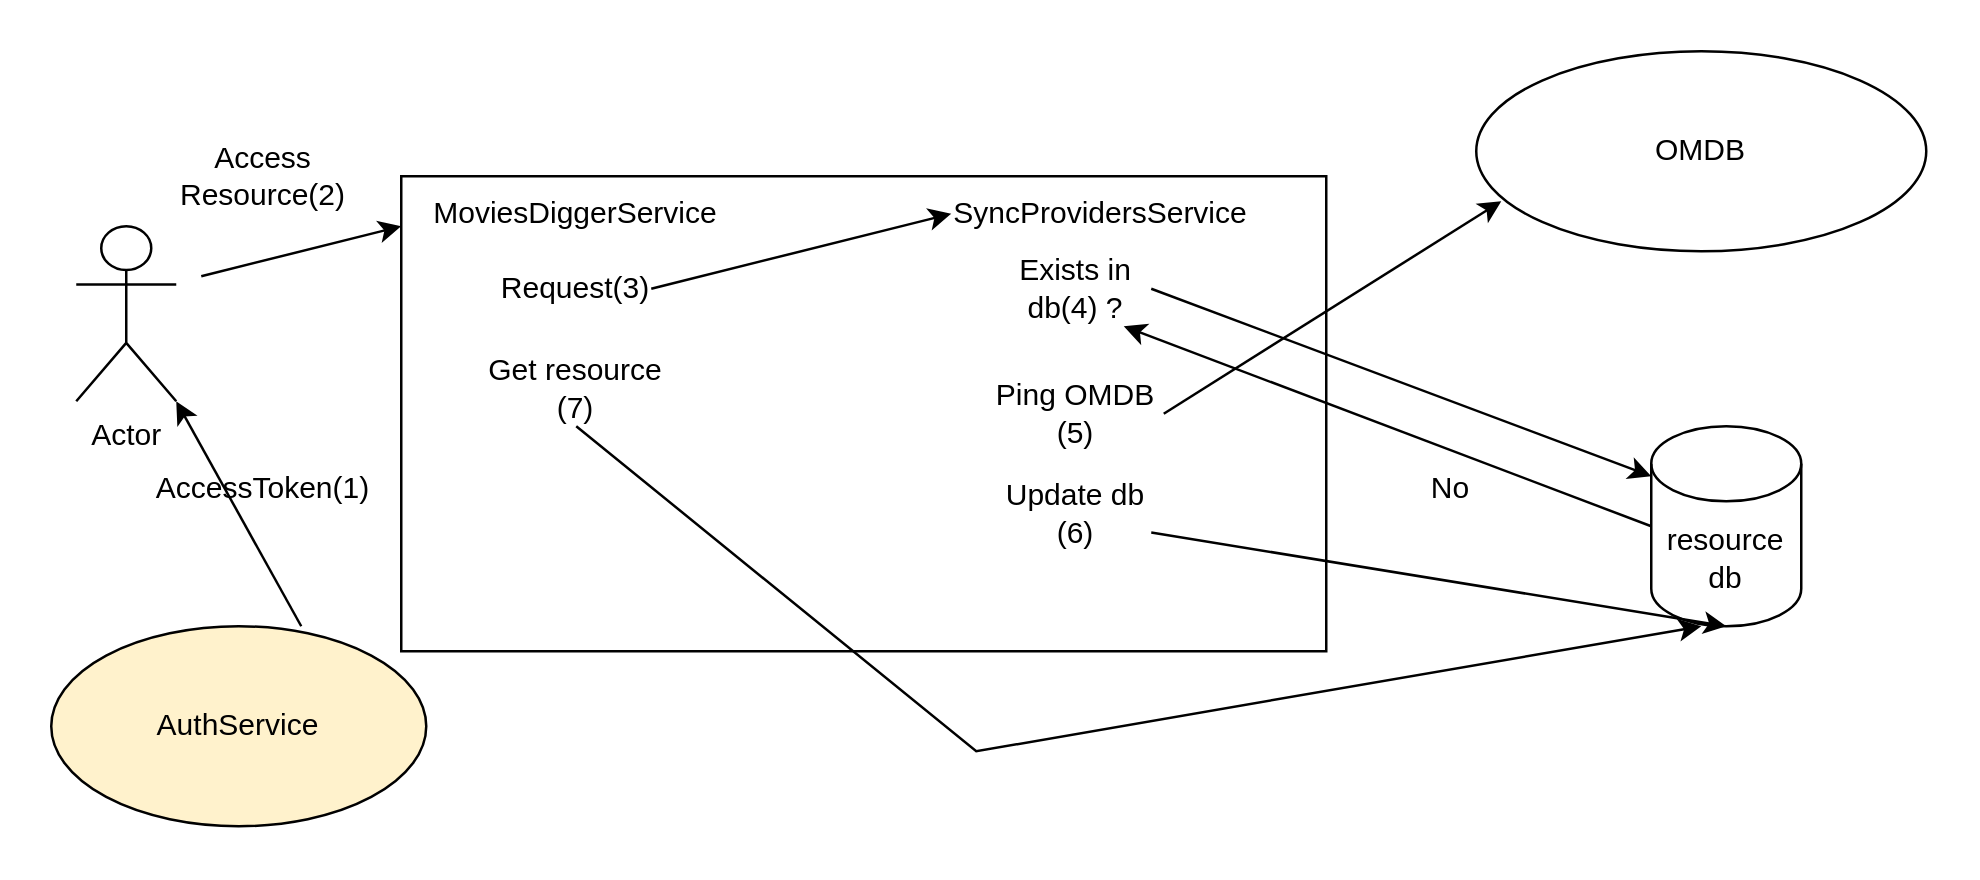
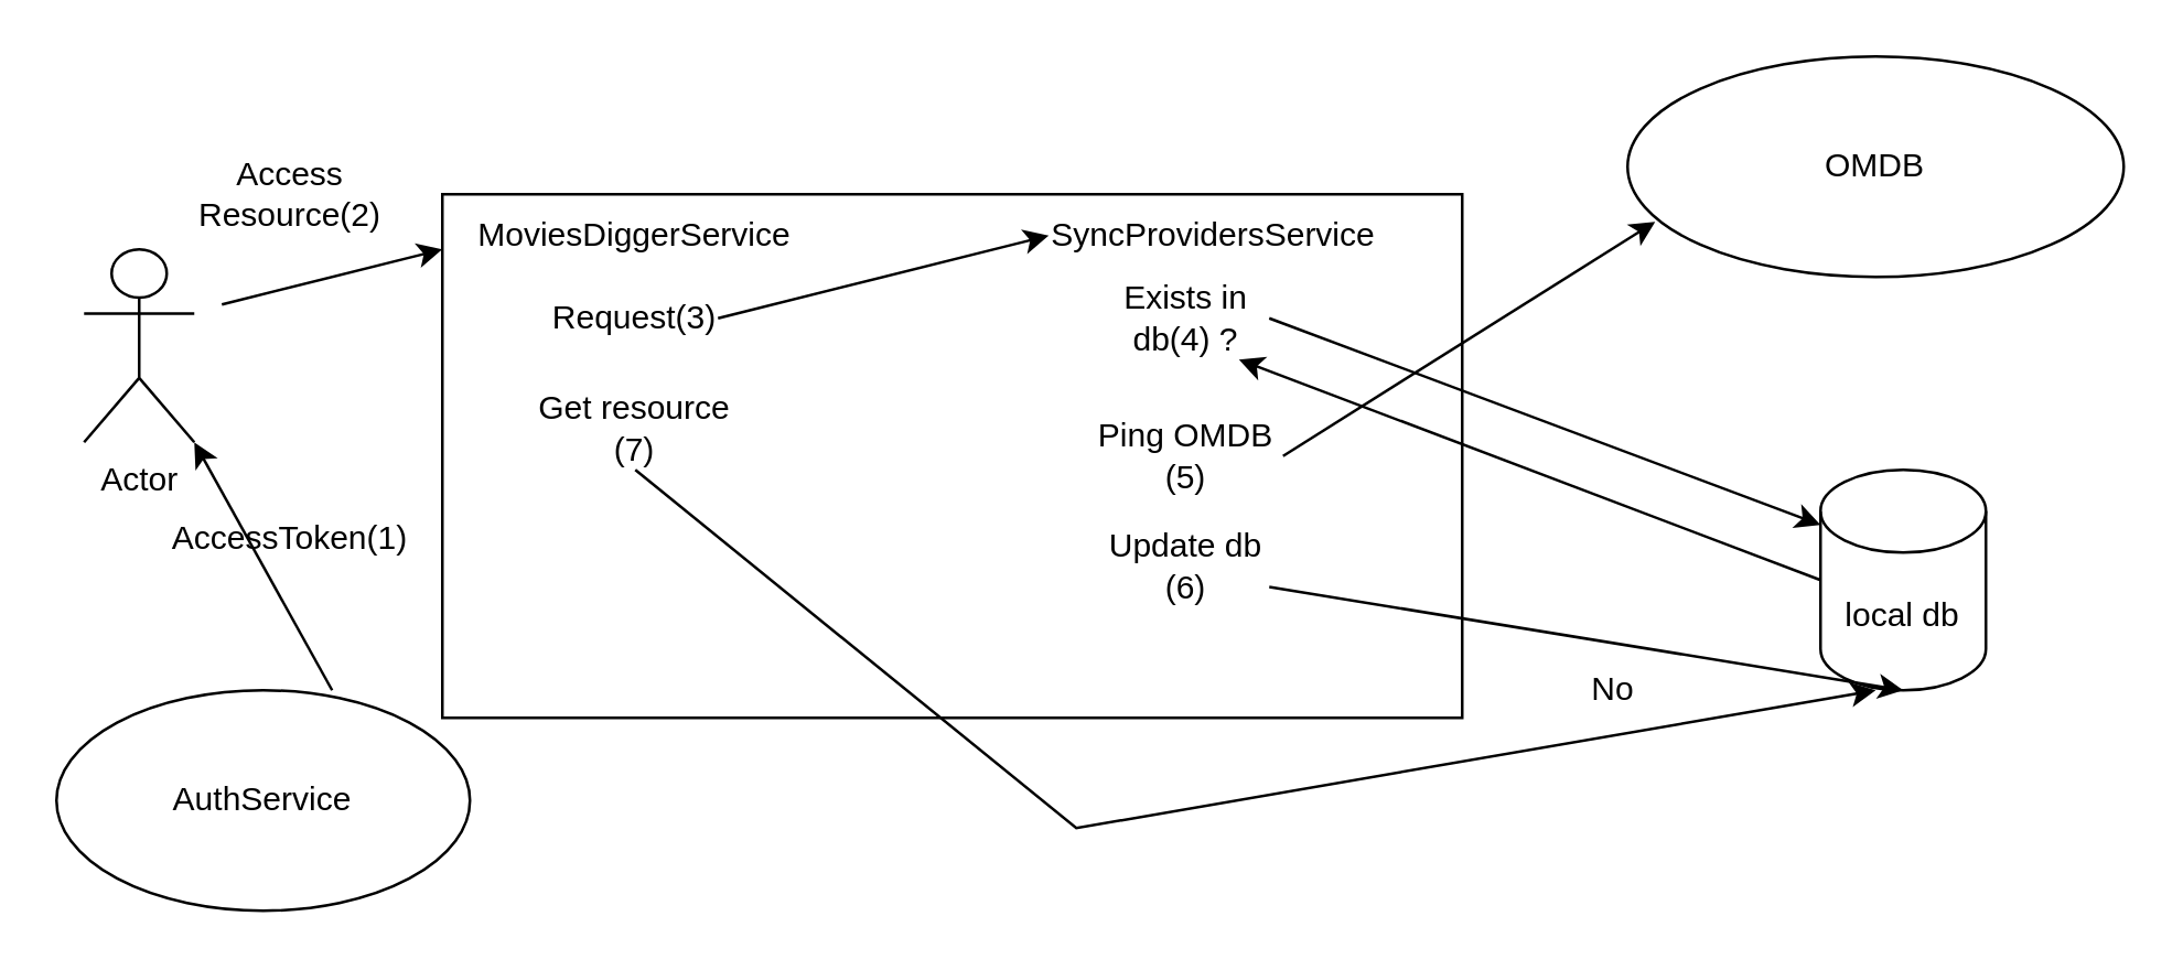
  <mxCell id="0" />
  <mxCell id="1" parent="0" />
  <mxCell id="2" value="Actor" style="shape=umlActor;verticalLabelPosition=bottom;verticalAlign=top;html=1;outlineConnect=0;" vertex="1" parent="1"><mxGeometry x="30" y="90" width="40" height="70" as="geometry" /></mxCell>
  <mxCell id="3" value="" style="rounded=0;whiteSpace=wrap;html=1;" vertex="1" parent="1"><mxGeometry x="160" y="70" width="370" height="190" as="geometry" /></mxCell>
  <mxCell id="4" value="MoviesDiggerService" style="text;html=1;strokeColor=none;fillColor=none;align=center;verticalAlign=middle;whiteSpace=wrap;rounded=0;" vertex="1" parent="1"><mxGeometry x="200" y="70" width="60" height="30" as="geometry" /></mxCell>
  <mxCell id="5" value="SyncProvidersService" style="text;html=1;strokeColor=none;fillColor=none;align=center;verticalAlign=middle;whiteSpace=wrap;rounded=0;" vertex="1" parent="1"><mxGeometry x="410" y="70" width="60" height="30" as="geometry" /></mxCell>
- <mxCell id="6" value="resource db" style="shape=cylinder3;whiteSpace=wrap;html=1;boundedLbl=1;backgroundOutline=1;size=15;" vertex="1" parent="1"><mxGeometry x="660" y="170" width="60" height="80" as="geometry" /></mxCell>
+ <mxCell id="6" value="local db" style="shape=cylinder3;whiteSpace=wrap;html=1;boundedLbl=1;backgroundOutline=1;size=15;" vertex="1" parent="1"><mxGeometry x="660" y="170" width="60" height="80" as="geometry" /></mxCell>
  <mxCell id="7" value="" style="ellipse;whiteSpace=wrap;html=1;" vertex="1" parent="1"><mxGeometry x="590" y="20" width="180" height="80" as="geometry" /></mxCell>
  <mxCell id="8" value="OMDB" style="text;html=1;strokeColor=none;fillColor=none;align=center;verticalAlign=middle;whiteSpace=wrap;rounded=0;" vertex="1" parent="1"><mxGeometry x="650" y="45" width="60" height="30" as="geometry" /></mxCell>
- <mxCell id="9" value="AuthService" style="ellipse;whiteSpace=wrap;html=1;fillColor=#fff2cc;" vertex="1" parent="1"><mxGeometry x="20" y="250" width="150" height="80" as="geometry" /></mxCell>
+ <mxCell id="9" value="AuthService" style="ellipse;whiteSpace=wrap;html=1;" vertex="1" parent="1"><mxGeometry x="20" y="250" width="150" height="80" as="geometry" /></mxCell>
  <mxCell id="10" value="" style="endArrow=classic;html=1;rounded=0;entryX=1;entryY=1;entryDx=0;entryDy=0;entryPerimeter=0;" edge="1" parent="1" target="2"><mxGeometry width="50" height="50" relative="1" as="geometry"><mxPoint x="120" y="250" as="sourcePoint" /><mxPoint x="170" y="200" as="targetPoint" /></mxGeometry></mxCell>
  <mxCell id="11" value="AccessToken(1)" style="text;html=1;strokeColor=none;fillColor=none;align=center;verticalAlign=middle;whiteSpace=wrap;rounded=0;" vertex="1" parent="1"><mxGeometry x="75" y="180" width="60" height="30" as="geometry" /></mxCell>
  <mxCell id="12" value="" style="endArrow=classic;html=1;rounded=0;" edge="1" parent="1"><mxGeometry width="50" height="50" relative="1" as="geometry"><mxPoint x="80" y="110" as="sourcePoint" /><mxPoint x="160" y="90" as="targetPoint" /></mxGeometry></mxCell>
  <mxCell id="13" value="Access Resource(2)" style="text;html=1;strokeColor=none;fillColor=none;align=center;verticalAlign=middle;whiteSpace=wrap;rounded=0;" vertex="1" parent="1"><mxGeometry x="70" y="55" width="70" height="30" as="geometry" /></mxCell>
  <mxCell id="14" value="Request(3)" style="text;html=1;strokeColor=none;fillColor=none;align=center;verticalAlign=middle;whiteSpace=wrap;rounded=0;" vertex="1" parent="1"><mxGeometry x="200" y="100" width="60" height="30" as="geometry" /></mxCell>
  <mxCell id="15" value="Exists in db(4) ?" style="text;html=1;strokeColor=none;fillColor=none;align=center;verticalAlign=middle;whiteSpace=wrap;rounded=0;" vertex="1" parent="1"><mxGeometry x="400" y="100" width="60" height="30" as="geometry" /></mxCell>
  <mxCell id="16" value="" style="endArrow=classic;html=1;rounded=0;exitX=1;exitY=0.5;exitDx=0;exitDy=0;" edge="1" parent="1" source="15"><mxGeometry width="50" height="50" relative="1" as="geometry"><mxPoint x="610" y="240" as="sourcePoint" /><mxPoint x="660" y="190" as="targetPoint" /></mxGeometry></mxCell>
  <mxCell id="17" value="" style="endArrow=classic;html=1;rounded=0;exitX=1;exitY=0.5;exitDx=0;exitDy=0;" edge="1" parent="1" source="14"><mxGeometry width="50" height="50" relative="1" as="geometry"><mxPoint x="330" y="135" as="sourcePoint" /><mxPoint x="380" y="85" as="targetPoint" /></mxGeometry></mxCell>
  <mxCell id="18" value="Ping OMDB (5)" style="text;html=1;strokeColor=none;fillColor=none;align=center;verticalAlign=middle;whiteSpace=wrap;rounded=0;" vertex="1" parent="1"><mxGeometry x="395" y="150" width="70" height="30" as="geometry" /></mxCell>
  <mxCell id="19" value="" style="endArrow=classic;html=1;rounded=0;exitX=0;exitY=0.5;exitDx=0;exitDy=0;exitPerimeter=0;" edge="1" parent="1" source="6"><mxGeometry width="50" height="50" relative="1" as="geometry"><mxPoint x="399" y="180" as="sourcePoint" /><mxPoint x="449" y="130" as="targetPoint" /></mxGeometry></mxCell>
- <mxCell id="20" value="No" style="text;html=1;strokeColor=none;fillColor=none;align=center;verticalAlign=middle;whiteSpace=wrap;rounded=0;" vertex="1" parent="1"><mxGeometry x="550" y="180" width="60" height="30" as="geometry" /></mxCell>
+ <mxCell id="20" value="No" style="text;html=1;strokeColor=none;fillColor=none;align=center;verticalAlign=middle;whiteSpace=wrap;rounded=0;" vertex="1" parent="1"><mxGeometry x="555" y="235" width="60" height="30" as="geometry" /></mxCell>
  <mxCell id="21" value="" style="endArrow=classic;html=1;rounded=0;exitX=1;exitY=0.5;exitDx=0;exitDy=0;" edge="1" parent="1" source="18"><mxGeometry width="50" height="50" relative="1" as="geometry"><mxPoint x="550" y="130" as="sourcePoint" /><mxPoint x="600" y="80" as="targetPoint" /></mxGeometry></mxCell>
  <mxCell id="22" value="Update db (6)" style="text;html=1;strokeColor=none;fillColor=none;align=center;verticalAlign=middle;whiteSpace=wrap;rounded=0;" vertex="1" parent="1"><mxGeometry x="400" y="190" width="60" height="30" as="geometry" /></mxCell>
  <mxCell id="23" value="" style="endArrow=classic;html=1;rounded=0;entryX=0.5;entryY=1;entryDx=0;entryDy=0;entryPerimeter=0;exitX=1;exitY=0.75;exitDx=0;exitDy=0;" edge="1" parent="1" source="22" target="6"><mxGeometry width="50" height="50" relative="1" as="geometry"><mxPoint x="400" y="360" as="sourcePoint" /><mxPoint x="450" y="310" as="targetPoint" /></mxGeometry></mxCell>
  <mxCell id="24" value="Get resource (7)" style="text;html=1;strokeColor=none;fillColor=none;align=center;verticalAlign=middle;whiteSpace=wrap;rounded=0;" vertex="1" parent="1"><mxGeometry x="190" y="140" width="80" height="30" as="geometry" /></mxCell>
  <mxCell id="25" value="" style="endArrow=classic;html=1;rounded=0;exitX=0.5;exitY=1;exitDx=0;exitDy=0;" edge="1" parent="1" source="24"><mxGeometry width="50" height="50" relative="1" as="geometry"><mxPoint x="440" y="370" as="sourcePoint" /><mxPoint x="680" y="250" as="targetPoint" /><Array as="points"><mxPoint x="390" y="300" /></Array></mxGeometry></mxCell>
